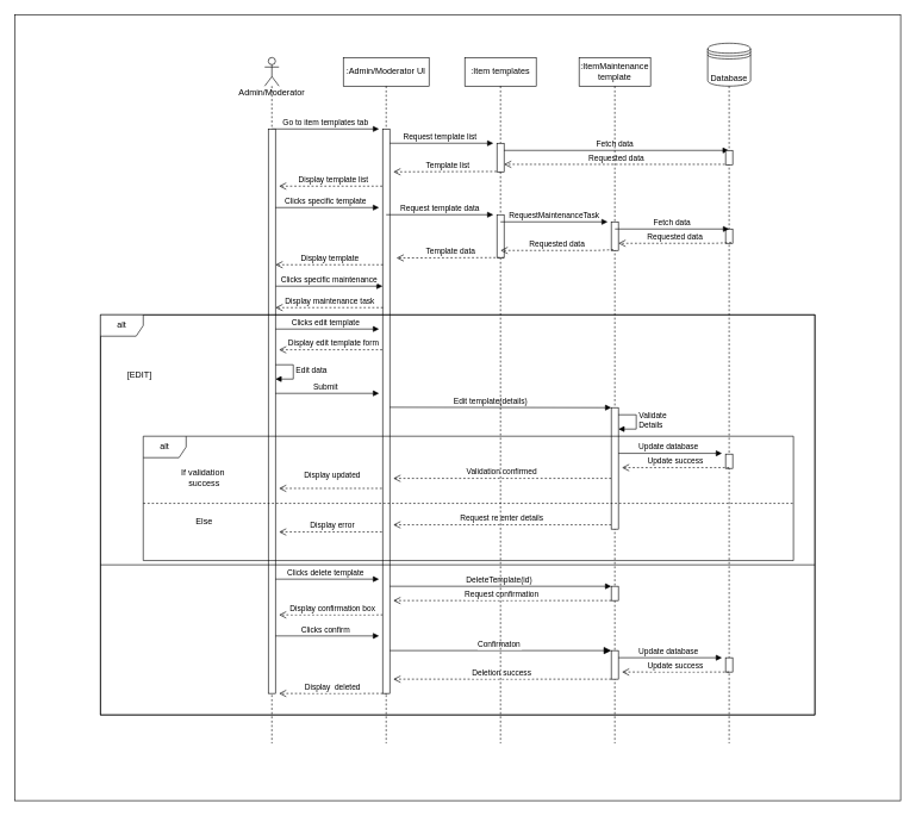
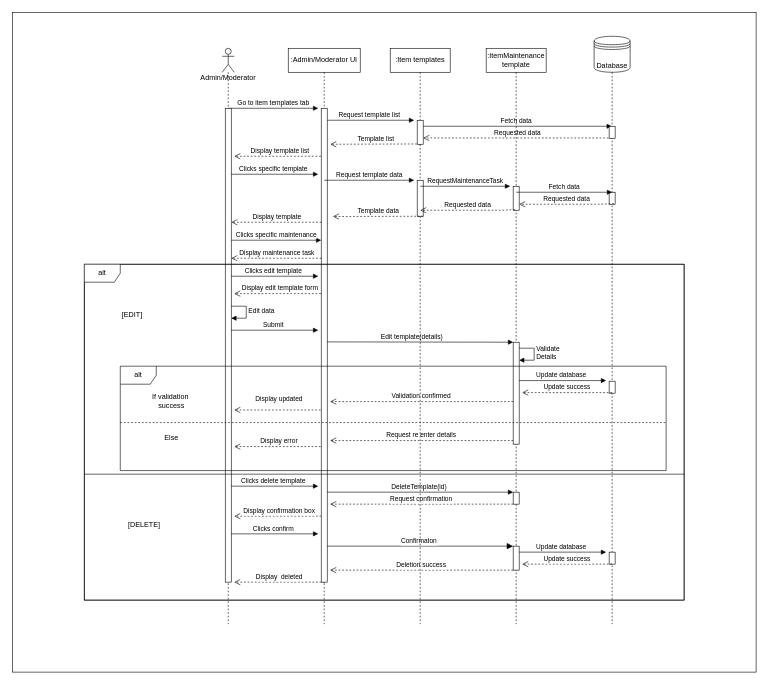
  <mxCell id="0" />
  <mxCell id="1" parent="0" />
  <mxCell id="2" value="Go to item templates tab" style="html=1;verticalAlign=bottom;endArrow=block;rounded=0;movable=0;resizable=0;rotatable=0;deletable=0;editable=0;connectable=0;" edge="1" parent="1"><mxGeometry width="80" relative="1" as="geometry"><mxPoint x="380" y="180" as="sourcePoint" /><mxPoint x="530" y="180" as="targetPoint" /></mxGeometry></mxCell>
  <mxCell id="3" value="Fetch data" style="html=1;verticalAlign=bottom;endArrow=block;rounded=0;movable=0;resizable=0;rotatable=0;deletable=0;editable=0;connectable=0;" edge="1" parent="1" target="22"><mxGeometry width="80" relative="1" as="geometry"><mxPoint x="700" y="210" as="sourcePoint" /><mxPoint x="850" y="210" as="targetPoint" /></mxGeometry></mxCell>
  <mxCell id="4" value="Display edit template form" style="html=1;verticalAlign=bottom;endArrow=open;dashed=1;endSize=8;rounded=0;movable=0;resizable=0;rotatable=0;deletable=0;editable=0;connectable=0;" edge="1" parent="1"><mxGeometry relative="1" as="geometry"><mxPoint x="540.5" y="489" as="sourcePoint" /><mxPoint x="390" y="489" as="targetPoint" /></mxGeometry></mxCell>
  <mxCell id="5" value="Edit data" style="edgeStyle=orthogonalEdgeStyle;html=1;align=left;spacingLeft=2;endArrow=block;rounded=0;entryX=1;entryY=0;movable=0;resizable=0;rotatable=0;deletable=0;editable=0;connectable=0;" edge="1" parent="1"><mxGeometry relative="1" as="geometry"><mxPoint x="380" y="510" as="sourcePoint" /><Array as="points"><mxPoint x="410" y="510" /></Array><mxPoint x="385" y="530" as="targetPoint" /></mxGeometry></mxCell>
  <mxCell id="6" value="Submit" style="html=1;verticalAlign=bottom;endArrow=block;rounded=0;movable=0;resizable=0;rotatable=0;deletable=0;editable=0;connectable=0;" edge="1" parent="1"><mxGeometry width="80" relative="1" as="geometry"><mxPoint x="380" y="550" as="sourcePoint" /><mxPoint x="530" y="550" as="targetPoint" /></mxGeometry></mxCell>
  <mxCell id="7" value="Display error" style="verticalAlign=bottom;endArrow=open;dashed=1;endSize=8;shadow=0;strokeWidth=1;movable=0;resizable=0;rotatable=0;deletable=0;editable=0;connectable=0;" edge="1" parent="1"><mxGeometry relative="1" as="geometry"><mxPoint x="390" y="744" as="targetPoint" /><mxPoint x="540" y="744" as="sourcePoint" /></mxGeometry></mxCell>
  <mxCell id="8" value="Edit template(details)" style="html=1;verticalAlign=bottom;endArrow=block;rounded=0;fontSize=11;movable=0;resizable=0;rotatable=0;deletable=0;editable=0;connectable=0;" edge="1" parent="1" target="49"><mxGeometry x="-0.075" width="80" relative="1" as="geometry"><mxPoint x="540" y="569.5" as="sourcePoint" /><mxPoint x="690" y="570" as="targetPoint" /><mxPoint as="offset" /></mxGeometry></mxCell>
  <mxCell id="9" value="Validation confirmed" style="verticalAlign=bottom;endArrow=open;dashed=1;endSize=8;shadow=0;strokeWidth=1;movable=0;resizable=0;rotatable=0;deletable=0;editable=0;connectable=0;" edge="1" parent="1" source="49"><mxGeometry relative="1" as="geometry"><mxPoint x="550" y="669" as="targetPoint" /><mxPoint x="703" y="668.5" as="sourcePoint" /></mxGeometry></mxCell>
  <mxCell id="10" value="Request re enter details" style="verticalAlign=bottom;endArrow=open;dashed=1;endSize=8;shadow=0;strokeWidth=1;movable=0;resizable=0;rotatable=0;deletable=0;editable=0;connectable=0;" edge="1" parent="1" source="49"><mxGeometry relative="1" as="geometry"><mxPoint x="550" y="734" as="targetPoint" /><mxPoint x="701.3" y="734" as="sourcePoint" /></mxGeometry></mxCell>
  <mxCell id="11" value="If validation&amp;nbsp;&lt;br&gt;success" style="text;html=1;align=center;verticalAlign=middle;resizable=0;points=[];autosize=1;strokeColor=none;fillColor=none;movable=0;rotatable=0;deletable=0;editable=0;connectable=0;" vertex="1" parent="1"><mxGeometry x="240" y="649" width="90" height="40" as="geometry" /></mxCell>
  <mxCell id="12" value="Else" style="text;html=1;align=center;verticalAlign=middle;resizable=0;points=[];autosize=1;strokeColor=none;fillColor=none;movable=0;rotatable=0;deletable=0;editable=0;connectable=0;" vertex="1" parent="1"><mxGeometry x="260" y="714" width="50" height="30" as="geometry" /></mxCell>
  <mxCell id="13" value="Display updated" style="verticalAlign=bottom;endArrow=open;dashed=1;endSize=8;shadow=0;strokeWidth=1;movable=0;resizable=0;rotatable=0;deletable=0;editable=0;connectable=0;" edge="1" parent="1"><mxGeometry y="-10" relative="1" as="geometry"><mxPoint x="390" y="683" as="targetPoint" /><mxPoint x="540" y="683" as="sourcePoint" /><Array as="points" /><mxPoint as="offset" /></mxGeometry></mxCell>
  <mxCell id="14" value="Clicks delete template" style="html=1;verticalAlign=bottom;endArrow=block;rounded=0;movable=0;resizable=0;rotatable=0;deletable=0;editable=0;connectable=0;" edge="1" parent="1"><mxGeometry width="80" relative="1" as="geometry"><mxPoint x="380" y="810" as="sourcePoint" /><mxPoint x="530" y="810" as="targetPoint" /></mxGeometry></mxCell>
  <mxCell id="15" value="DeleteTemplate(id)" style="html=1;verticalAlign=bottom;endArrow=block;rounded=0;movable=0;resizable=0;rotatable=0;deletable=0;editable=0;connectable=0;" edge="1" parent="1" target="52"><mxGeometry width="80" relative="1" as="geometry"><mxPoint x="540" y="820" as="sourcePoint" /><mxPoint x="690" y="820" as="targetPoint" /></mxGeometry></mxCell>
  <mxCell id="16" value="Request confirmation" style="verticalAlign=bottom;endArrow=open;endSize=8;shadow=0;strokeWidth=1;endFill=0;dashed=1;movable=0;resizable=0;rotatable=0;deletable=0;editable=0;connectable=0;" edge="1" parent="1" source="52"><mxGeometry relative="1" as="geometry"><mxPoint x="550" y="840" as="targetPoint" /><mxPoint x="701.3" y="840" as="sourcePoint" /></mxGeometry></mxCell>
  <mxCell id="17" value="Display confirmation box" style="verticalAlign=bottom;endArrow=open;dashed=1;endSize=8;shadow=0;strokeWidth=1;movable=0;resizable=0;rotatable=0;deletable=0;editable=0;connectable=0;" edge="1" parent="1"><mxGeometry relative="1" as="geometry"><mxPoint x="390" y="860" as="targetPoint" /><mxPoint x="541.3" y="860" as="sourcePoint" /></mxGeometry></mxCell>
  <mxCell id="18" value="Clicks confirm" style="html=1;verticalAlign=bottom;endArrow=block;rounded=0;movable=0;resizable=0;rotatable=0;deletable=0;editable=0;connectable=0;" edge="1" parent="1"><mxGeometry width="80" relative="1" as="geometry"><mxPoint x="380" y="889.5" as="sourcePoint" /><mxPoint x="530" y="889.5" as="targetPoint" /></mxGeometry></mxCell>
  <mxCell id="19" value="Confirmaton" style="verticalAlign=bottom;endArrow=block;endSize=8;shadow=0;strokeWidth=1;endFill=1;movable=0;resizable=0;rotatable=0;deletable=0;editable=0;connectable=0;" edge="1" parent="1" target="53"><mxGeometry relative="1" as="geometry"><mxPoint x="700" y="910" as="targetPoint" /><mxPoint x="541.3" y="910" as="sourcePoint" /></mxGeometry></mxCell>
  <mxCell id="20" value="Deletion success" style="verticalAlign=bottom;endArrow=open;dashed=1;endSize=8;shadow=0;strokeWidth=1;movable=0;resizable=0;rotatable=0;deletable=0;editable=0;connectable=0;" edge="1" parent="1" source="53"><mxGeometry relative="1" as="geometry"><mxPoint x="550" y="950" as="targetPoint" /><mxPoint x="700" y="950" as="sourcePoint" /></mxGeometry></mxCell>
  <mxCell id="21" value="Display  deleted" style="verticalAlign=bottom;endArrow=open;dashed=1;endSize=8;shadow=0;strokeWidth=1;movable=0;resizable=0;rotatable=0;deletable=0;editable=0;connectable=0;" edge="1" parent="1"><mxGeometry relative="1" as="geometry"><mxPoint x="390" y="970" as="targetPoint" /><mxPoint x="541.3" y="970" as="sourcePoint" /></mxGeometry></mxCell>
  <mxCell id="22" value="Database" style="shape=umlLifeline;participant=datastore;perimeter=lifelinePerimeter;whiteSpace=wrap;html=1;container=1;collapsible=0;recursiveResize=0;verticalAlign=top;spacingTop=36;outlineConnect=0;size=60;movable=0;resizable=0;rotatable=0;deletable=0;editable=0;connectable=0;" vertex="1" parent="1"><mxGeometry x="990" y="60" width="60" height="980" as="geometry" /></mxCell>
  <mxCell id="23" value="Requested data" style="html=1;verticalAlign=bottom;endArrow=open;dashed=1;endSize=8;rounded=0;movable=0;resizable=0;rotatable=0;deletable=0;editable=0;connectable=0;" edge="1" parent="22" target="31"><mxGeometry relative="1" as="geometry"><mxPoint x="30" y="169.5" as="sourcePoint" /><mxPoint x="-120" y="170" as="targetPoint" /></mxGeometry></mxCell>
  <mxCell id="24" value="" style="html=1;points=[];perimeter=orthogonalPerimeter;movable=0;resizable=0;rotatable=0;deletable=0;editable=0;connectable=0;" vertex="1" parent="22"><mxGeometry x="25" y="150" width="10" height="20" as="geometry" /></mxCell>
  <mxCell id="25" value="" style="html=1;points=[];perimeter=orthogonalPerimeter;movable=0;resizable=0;rotatable=0;deletable=0;editable=0;connectable=0;" vertex="1" parent="22"><mxGeometry x="25" y="860" width="10" height="20" as="geometry" /></mxCell>
  <mxCell id="26" value="" style="html=1;points=[];perimeter=orthogonalPerimeter;movable=0;resizable=0;rotatable=0;deletable=0;editable=0;connectable=0;" vertex="1" parent="22"><mxGeometry x="25" y="575" width="10" height="20" as="geometry" /></mxCell>
  <mxCell id="27" value="" style="html=1;points=[];perimeter=orthogonalPerimeter;movable=0;resizable=0;rotatable=0;deletable=0;editable=0;connectable=0;" vertex="1" parent="22"><mxGeometry x="25" y="260" width="10" height="20" as="geometry" /></mxCell>
  <mxCell id="28" value=":Item templates" style="shape=umlLifeline;perimeter=lifelinePerimeter;whiteSpace=wrap;html=1;container=1;collapsible=0;recursiveResize=0;outlineConnect=0;movable=0;resizable=0;rotatable=0;deletable=0;editable=0;connectable=0;" vertex="1" parent="1"><mxGeometry x="650" y="80" width="100" height="960" as="geometry" /></mxCell>
  <mxCell id="29" value="Request template list" style="html=1;verticalAlign=bottom;endArrow=block;rounded=0;movable=0;resizable=0;rotatable=0;deletable=0;editable=0;connectable=0;" edge="1" parent="28"><mxGeometry width="80" relative="1" as="geometry"><mxPoint x="-110" y="120" as="sourcePoint" /><mxPoint x="40" y="120" as="targetPoint" /></mxGeometry></mxCell>
  <mxCell id="30" value="Template list" style="html=1;verticalAlign=bottom;endArrow=open;dashed=1;endSize=8;rounded=0;movable=0;resizable=0;rotatable=0;deletable=0;editable=0;connectable=0;" edge="1" parent="28"><mxGeometry relative="1" as="geometry"><mxPoint x="50.5" y="159.5" as="sourcePoint" /><mxPoint x="-100" y="160" as="targetPoint" /></mxGeometry></mxCell>
  <mxCell id="31" value="" style="html=1;points=[];perimeter=orthogonalPerimeter;movable=0;resizable=0;rotatable=0;deletable=0;editable=0;connectable=0;" vertex="1" parent="28"><mxGeometry x="45" y="120" width="10" height="40" as="geometry" /></mxCell>
  <mxCell id="32" value="" style="html=1;points=[];perimeter=orthogonalPerimeter;movable=0;resizable=0;rotatable=0;deletable=0;editable=0;connectable=0;" vertex="1" parent="28"><mxGeometry x="45" y="220" width="10" height="60" as="geometry" /></mxCell>
  <mxCell id="33" value="Template data" style="html=1;verticalAlign=bottom;endArrow=open;dashed=1;endSize=8;rounded=0;movable=0;resizable=0;rotatable=0;deletable=0;editable=0;connectable=0;" edge="1" parent="28"><mxGeometry relative="1" as="geometry"><mxPoint x="55" y="280" as="sourcePoint" /><mxPoint x="-95.5" y="280.5" as="targetPoint" /></mxGeometry></mxCell>
  <mxCell id="34" value=":Admin/Moderator UI" style="shape=umlLifeline;perimeter=lifelinePerimeter;whiteSpace=wrap;html=1;container=1;collapsible=0;recursiveResize=0;outlineConnect=0;movable=0;resizable=0;rotatable=0;deletable=0;editable=0;connectable=0;" vertex="1" parent="1"><mxGeometry x="480" y="80" width="120" height="960" as="geometry" /></mxCell>
  <mxCell id="35" value="Display template list" style="html=1;verticalAlign=bottom;endArrow=open;dashed=1;endSize=8;rounded=0;movable=0;resizable=0;rotatable=0;deletable=0;editable=0;connectable=0;" edge="1" parent="34"><mxGeometry relative="1" as="geometry"><mxPoint x="60.5" y="180" as="sourcePoint" /><mxPoint x="-90" y="180" as="targetPoint" /></mxGeometry></mxCell>
  <mxCell id="36" value="Clicks specific template" style="html=1;verticalAlign=bottom;endArrow=block;rounded=0;movable=0;resizable=0;rotatable=0;deletable=0;editable=0;connectable=0;" edge="1" parent="34"><mxGeometry width="80" relative="1" as="geometry"><mxPoint x="-100" y="210" as="sourcePoint" /><mxPoint x="50" y="210" as="targetPoint" /></mxGeometry></mxCell>
  <mxCell id="37" value="Clicks edit template" style="html=1;verticalAlign=bottom;endArrow=block;rounded=0;movable=0;resizable=0;rotatable=0;deletable=0;editable=0;connectable=0;" edge="1" parent="34"><mxGeometry width="80" relative="1" as="geometry"><mxPoint x="-100" y="380" as="sourcePoint" /><mxPoint x="50" y="380" as="targetPoint" /></mxGeometry></mxCell>
  <mxCell id="38" value="" style="html=1;points=[];perimeter=orthogonalPerimeter;movable=0;resizable=0;rotatable=0;deletable=0;editable=0;connectable=0;" vertex="1" parent="34"><mxGeometry x="55" y="100" width="10" height="790" as="geometry" /></mxCell>
  <mxCell id="39" value="Display template " style="html=1;verticalAlign=bottom;endArrow=open;dashed=1;endSize=8;rounded=0;movable=0;resizable=0;rotatable=0;deletable=0;editable=0;connectable=0;" edge="1" parent="34"><mxGeometry relative="1" as="geometry"><mxPoint x="55.5" y="290" as="sourcePoint" /><mxPoint x="-95" y="290" as="targetPoint" /></mxGeometry></mxCell>
  <mxCell id="40" value="Clicks specific maintenance" style="html=1;verticalAlign=bottom;endArrow=block;rounded=0;movable=0;resizable=0;rotatable=0;deletable=0;editable=0;connectable=0;" edge="1" parent="34"><mxGeometry width="80" relative="1" as="geometry"><mxPoint x="-95" y="320" as="sourcePoint" /><mxPoint x="55" y="320" as="targetPoint" /></mxGeometry></mxCell>
  <mxCell id="41" value="Display maintenance task " style="html=1;verticalAlign=bottom;endArrow=open;dashed=1;endSize=8;rounded=0;movable=0;resizable=0;rotatable=0;deletable=0;editable=0;connectable=0;" edge="1" parent="34"><mxGeometry relative="1" as="geometry"><mxPoint x="55.5" y="350" as="sourcePoint" /><mxPoint x="-95" y="350" as="targetPoint" /></mxGeometry></mxCell>
  <mxCell id="42" value="Admin/Moderator" style="shape=umlLifeline;participant=umlActor;perimeter=lifelinePerimeter;whiteSpace=wrap;html=1;container=1;collapsible=0;recursiveResize=0;verticalAlign=top;spacingTop=36;outlineConnect=0;movable=0;resizable=0;rotatable=0;deletable=0;editable=0;connectable=0;" vertex="1" parent="1"><mxGeometry x="370" y="80" width="20" height="960" as="geometry" /></mxCell>
  <mxCell id="43" value="" style="html=1;points=[];perimeter=orthogonalPerimeter;movable=0;resizable=0;rotatable=0;deletable=0;editable=0;connectable=0;" vertex="1" parent="42"><mxGeometry x="5" y="100" width="10" height="790" as="geometry" /></mxCell>
  <mxCell id="44" value=":ItemMaintenance template" style="shape=umlLifeline;perimeter=lifelinePerimeter;whiteSpace=wrap;html=1;container=1;collapsible=0;recursiveResize=0;outlineConnect=0;movable=0;resizable=0;rotatable=0;deletable=0;editable=0;connectable=0;" vertex="1" parent="1"><mxGeometry x="810" y="80" width="100" height="960" as="geometry" /></mxCell>
  <mxCell id="45" value="" style="html=1;points=[];perimeter=orthogonalPerimeter;movable=0;resizable=0;rotatable=0;deletable=0;editable=0;connectable=0;" vertex="1" parent="44"><mxGeometry x="45" y="230" width="10" height="40" as="geometry" /></mxCell>
  <mxCell id="46" value="&lt;div&gt;Validate&lt;/div&gt;&lt;div&gt;Details&lt;br&gt;&lt;/div&gt;" style="edgeStyle=orthogonalEdgeStyle;html=1;align=left;spacingLeft=2;endArrow=block;rounded=0;entryX=1;entryY=0;movable=0;resizable=0;rotatable=0;deletable=0;editable=0;connectable=0;" edge="1" parent="44"><mxGeometry relative="1" as="geometry"><mxPoint x="50" y="500" as="sourcePoint" /><Array as="points"><mxPoint x="80" y="500" /></Array><mxPoint x="55" y="520" as="targetPoint" /></mxGeometry></mxCell>
  <mxCell id="47" value="Update database" style="html=1;verticalAlign=bottom;endArrow=block;rounded=0;startArrow=none;movable=0;resizable=0;rotatable=0;deletable=0;editable=0;connectable=0;" edge="1" parent="44"><mxGeometry width="80" relative="1" as="geometry"><mxPoint x="50" y="554" as="sourcePoint" /><mxPoint x="200" y="554" as="targetPoint" /><Array as="points" /></mxGeometry></mxCell>
  <mxCell id="48" value="Update success" style="verticalAlign=bottom;endArrow=open;dashed=1;endSize=8;shadow=0;strokeWidth=1;movable=0;resizable=0;rotatable=0;deletable=0;editable=0;connectable=0;" edge="1" parent="44"><mxGeometry relative="1" as="geometry"><mxPoint x="60" y="574" as="targetPoint" /><mxPoint x="210" y="574" as="sourcePoint" /></mxGeometry></mxCell>
  <mxCell id="49" value="" style="html=1;points=[];perimeter=orthogonalPerimeter;movable=0;resizable=0;rotatable=0;deletable=0;editable=0;connectable=0;" vertex="1" parent="44"><mxGeometry x="45" y="490" width="10" height="170" as="geometry" /></mxCell>
  <mxCell id="50" value="Update database" style="html=1;verticalAlign=bottom;endArrow=block;rounded=0;movable=0;resizable=0;rotatable=0;deletable=0;editable=0;connectable=0;" edge="1" parent="44"><mxGeometry width="80" relative="1" as="geometry"><mxPoint x="50" y="840" as="sourcePoint" /><mxPoint x="200" y="840" as="targetPoint" /></mxGeometry></mxCell>
  <mxCell id="51" value="Update success" style="verticalAlign=bottom;endArrow=open;dashed=1;endSize=8;shadow=0;strokeWidth=1;movable=0;resizable=0;rotatable=0;deletable=0;editable=0;connectable=0;" edge="1" parent="44"><mxGeometry relative="1" as="geometry"><mxPoint x="60" y="860" as="targetPoint" /><mxPoint x="210" y="860" as="sourcePoint" /></mxGeometry></mxCell>
  <mxCell id="52" value="" style="html=1;points=[];perimeter=orthogonalPerimeter;movable=0;resizable=0;rotatable=0;deletable=0;editable=0;connectable=0;" vertex="1" parent="44"><mxGeometry x="45" y="740" width="10" height="20" as="geometry" /></mxCell>
  <mxCell id="53" value="" style="html=1;points=[];perimeter=orthogonalPerimeter;movable=0;resizable=0;rotatable=0;deletable=0;editable=0;connectable=0;" vertex="1" parent="44"><mxGeometry x="45" y="830" width="10" height="40" as="geometry" /></mxCell>
  <mxCell id="54" value="RequestMaintenanceTask" style="html=1;verticalAlign=bottom;endArrow=block;rounded=0;movable=0;resizable=0;rotatable=0;deletable=0;editable=0;connectable=0;" edge="1" parent="1"><mxGeometry width="80" relative="1" as="geometry"><mxPoint x="700" y="310" as="sourcePoint" /><mxPoint x="850" y="310" as="targetPoint" /></mxGeometry></mxCell>
  <mxCell id="55" value="Requested data" style="html=1;verticalAlign=bottom;endArrow=open;dashed=1;endSize=8;rounded=0;exitX=0.8;exitY=0.95;exitDx=0;exitDy=0;exitPerimeter=0;movable=0;resizable=0;rotatable=0;deletable=0;editable=0;connectable=0;" edge="1" parent="1" source="27" target="45"><mxGeometry relative="1" as="geometry"><mxPoint x="1020" y="329.5" as="sourcePoint" /><mxPoint x="-860" y="230" as="targetPoint" /><Array as="points"><mxPoint x="1000" y="340" /></Array></mxGeometry></mxCell>
  <mxCell id="56" value="Request template data" style="html=1;verticalAlign=bottom;endArrow=block;rounded=0;movable=0;resizable=0;rotatable=0;deletable=0;editable=0;connectable=0;" edge="1" parent="1"><mxGeometry width="80" relative="1" as="geometry"><mxPoint x="540" y="300" as="sourcePoint" /><mxPoint x="690" y="300" as="targetPoint" /></mxGeometry></mxCell>
  <mxCell id="57" value="Fetch data" style="html=1;verticalAlign=bottom;endArrow=block;rounded=0;movable=0;resizable=0;rotatable=0;deletable=0;editable=0;connectable=0;" edge="1" parent="1"><mxGeometry width="80" relative="1" as="geometry"><mxPoint x="860.25" y="320" as="sourcePoint" /><mxPoint x="1020" y="320" as="targetPoint" /></mxGeometry></mxCell>
  <mxCell id="58" value="Requested data" style="html=1;verticalAlign=bottom;endArrow=open;dashed=1;endSize=8;rounded=0;exitX=0.8;exitY=0.95;exitDx=0;exitDy=0;exitPerimeter=0;movable=0;resizable=0;rotatable=0;deletable=0;editable=0;connectable=0;" edge="1" parent="1"><mxGeometry relative="1" as="geometry"><mxPoint x="858" y="349" as="sourcePoint" /><mxPoint x="700" y="350" as="targetPoint" /><Array as="points"><mxPoint x="835" y="350" /></Array></mxGeometry></mxCell>
  <mxCell id="59" value="" style="group;movable=0;resizable=0;rotatable=0;deletable=0;editable=0;connectable=0;" connectable="0" vertex="1" parent="1"><mxGeometry x="200" y="610" width="910" height="174" as="geometry" /></mxCell>
  <mxCell id="60" value="alt" style="shape=umlFrame;whiteSpace=wrap;html=1;movable=0;resizable=0;rotatable=0;deletable=0;editable=0;connectable=0;" vertex="1" parent="59"><mxGeometry width="910" height="174" as="geometry" /></mxCell>
  <mxCell id="61" value="" style="endArrow=none;dashed=1;html=1;rounded=0;movable=0;resizable=0;rotatable=0;deletable=0;editable=0;connectable=0;" edge="1" parent="59"><mxGeometry width="50" height="50" relative="1" as="geometry"><mxPoint y="94" as="sourcePoint" /><mxPoint x="910" y="94" as="targetPoint" /></mxGeometry></mxCell>
  <mxCell id="62" value="" style="group;fillColor=none;strokeColor=default;movable=0;resizable=0;rotatable=0;deletable=0;editable=0;connectable=0;" connectable="0" vertex="1" parent="1"><mxGeometry x="140" y="440" width="1000" height="560" as="geometry" /></mxCell>
  <mxCell id="63" value="alt" style="shape=umlFrame;whiteSpace=wrap;html=1;movable=0;resizable=0;rotatable=0;deletable=0;editable=0;connectable=0;" vertex="1" parent="62"><mxGeometry width="1000" height="560" as="geometry" /></mxCell>
  <mxCell id="64" value="" style="endArrow=none;html=1;rounded=0;movable=0;resizable=0;rotatable=0;deletable=0;editable=0;connectable=0;" edge="1" parent="62"><mxGeometry width="50" height="50" relative="1" as="geometry"><mxPoint y="349.999" as="sourcePoint" /><mxPoint x="1000" y="350" as="targetPoint" /></mxGeometry></mxCell>
- <mxCell id="65" value="[EDIT]" style="text;html=1;strokeColor=none;fillColor=none;align=center;verticalAlign=middle;whiteSpace=wrap;rounded=0;movable=0;resizable=0;rotatable=0;deletable=0;editable=0;connectable=0;" vertex="1" parent="62"><mxGeometry x="25" y="70" width="60" height="30" as="geometry" /></mxCell>
+ <mxCell id="65" value="[EDIT]" style="text;html=1;strokeColor=none;fillColor=none;align=center;verticalAlign=middle;whiteSpace=wrap;rounded=0;movable=0;resizable=0;rotatable=0;deletable=0;editable=0;connectable=0;" vertex="1" parent="62"><mxGeometry x="50" y="70" width="60" height="30" as="geometry" /></mxCell>
+ <mxCell id="66" value="[DELETE]" style="text;html=1;strokeColor=none;fillColor=none;align=center;verticalAlign=middle;whiteSpace=wrap;rounded=0;movable=0;resizable=0;rotatable=0;deletable=0;editable=0;connectable=0;" vertex="1" parent="62"><mxGeometry x="70" y="420" width="60" height="30" as="geometry" /></mxCell>
  <mxCell id="67" value="" style="rounded=0;whiteSpace=wrap;html=1;fillColor=none;" vertex="1" parent="1"><mxGeometry x="20" y="20" width="1240" height="1100" as="geometry" /></mxCell>
